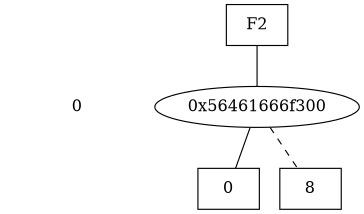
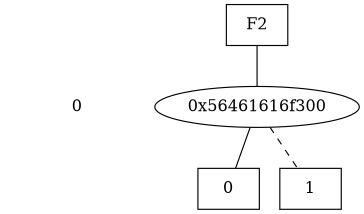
  digraph {
    node [shape=box]
    edge [dir=none]
    "CONST NODES" [shape=plaintext style=invis]
    " 0 " [shape=plaintext]
    n3 [label=F2]
-   "0x56461616f300" [label="0x56461666f300" shape=""]
+   "0x56461616f300" [shape=""]
    n5 [label=0]
-   n6 [label=8]
+   n6 [label=1]
    subgraph sub_1 {
      "CONST NODES"
      " 0 "
    }
    subgraph sub_2 {
      rank=same
      n3
    }
    subgraph sub_3 {
      rank=same
      " 0 "
      "0x56461616f300"
    }
    subgraph sub_4 {
      rank=same
      "CONST NODES"
      subgraph sub_5 {
        rank=same
        n5
        n6
      }
    }
    " 0 " -> "CONST NODES" [style=invis]
    n3 -> "0x56461616f300" [style=solid]
    "0x56461616f300" -> n5
    "0x56461616f300" -> n6 [style=dashed]
  }
